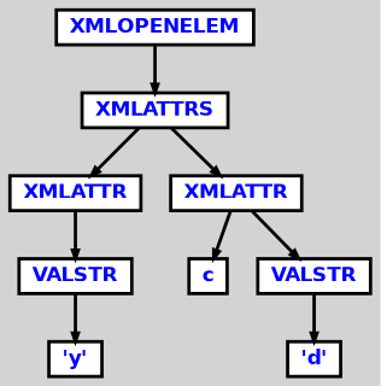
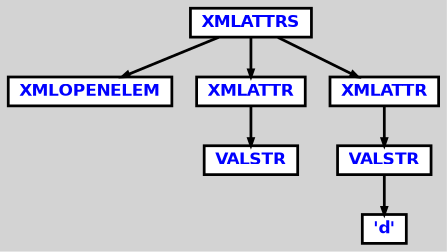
  digraph {
    bgcolor=lightgrey
    ordering=out
    ranksep=.4
    node [color=black fillcolor=white fixedsize=false fontcolor=blue fontname="Helvetica-bold" fontsize=12 shape=box style="filled, solid, bold"]
    edge [arrowsize=.5 color=black style=bold]
    n1 [height=.25 label=XMLOPENELEM width=.25]
    n2 [height=.25 label=XMLATTRS width=.25]
    n3 [height=.25 label=XMLATTR width=.25]
    n4 [height=.25 label=XMLATTR width=.25]
    n5 [height=.25 label=VALSTR width=.25]
-   n6 [height=.25 label=c width=.25]
    n7 [height=.25 label=VALSTR width=.25]
-   n8 [height=.25 label="'y'" width=.25]
    n9 [height=.25 label="'d'" width=.25]
-   n1 -> n2
+   n2 -> n1
    n2 -> n3
    n2 -> n4
    n3 -> n5
-   n4 -> n6
    n4 -> n7
-   n5 -> n8
    n7 -> n9
  }
